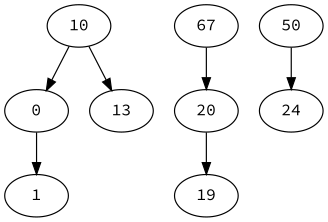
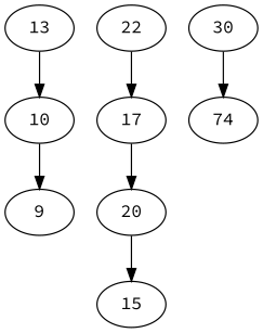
  digraph {
    fontname="Source Code Pro"
    node [fontname="Source Code Pro"]
    edge [fontname="Source Code Pro"]
    10
-   9 [label=0]
+   9
    13
-   1
-   17 [label=67]
+   22
+   17
    20
-   30 [label=50]
-   24
-   19
+   30
+   24 [label=74]
+   19 [label=15]
    10 -> 9
-   10 -> 13
-   9 -> 1
+   13 -> 10
+   22 -> 17
    17 -> 20
    20 -> 19
    30 -> 24
  }
